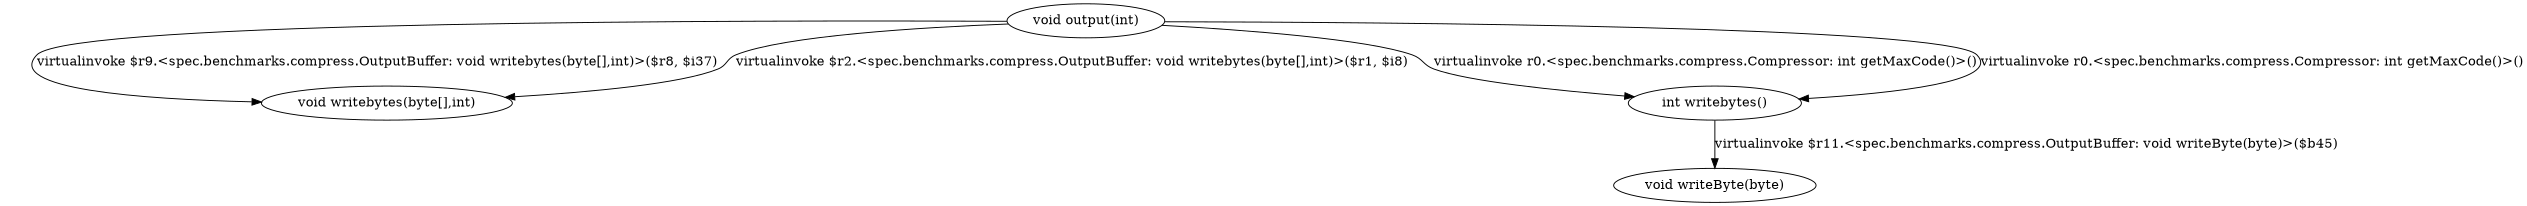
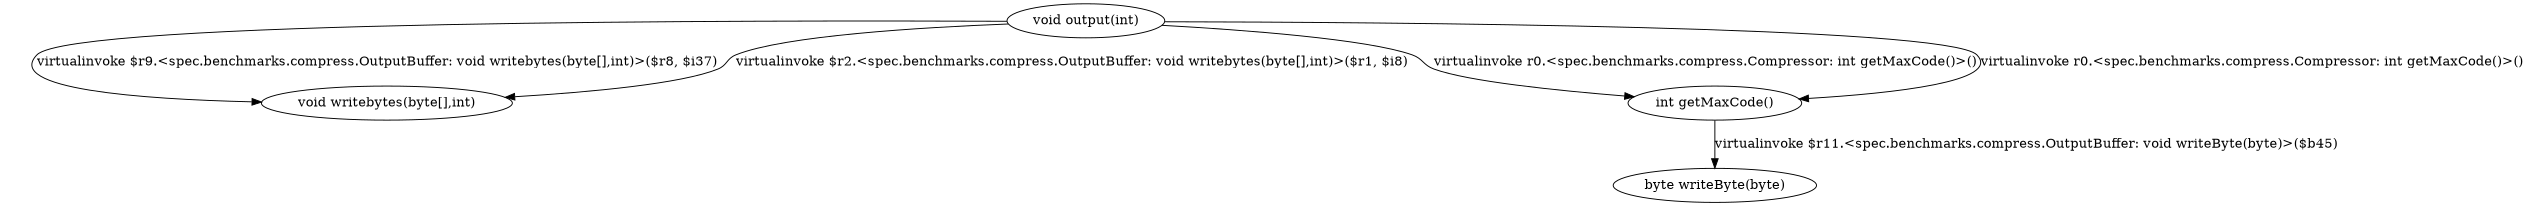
  digraph {
    n1 [label="void writebytes(byte[],int)"]
    n2 [label="void output(int)"]
-   n3 [label="int writebytes()"]
-   n4 [label="void writeByte(byte)"]
+   n3 [label="int getMaxCode()"]
+   n4 [label="byte writeByte(byte)"]
    n2 -> n1 [label="virtualinvoke $r9.<spec.benchmarks.compress.OutputBuffer: void writebytes(byte[],int)>($r8, $i37)"]
    n2 -> n1 [label="virtualinvoke $r2.<spec.benchmarks.compress.OutputBuffer: void writebytes(byte[],int)>($r1, $i8)"]
    n2 -> n3 [label="virtualinvoke r0.<spec.benchmarks.compress.Compressor: int getMaxCode()>()"]
    n2 -> n3 [label="virtualinvoke r0.<spec.benchmarks.compress.Compressor: int getMaxCode()>()"]
    n3 -> n4 [label="virtualinvoke $r11.<spec.benchmarks.compress.OutputBuffer: void writeByte(byte)>($b45)"]
  }
